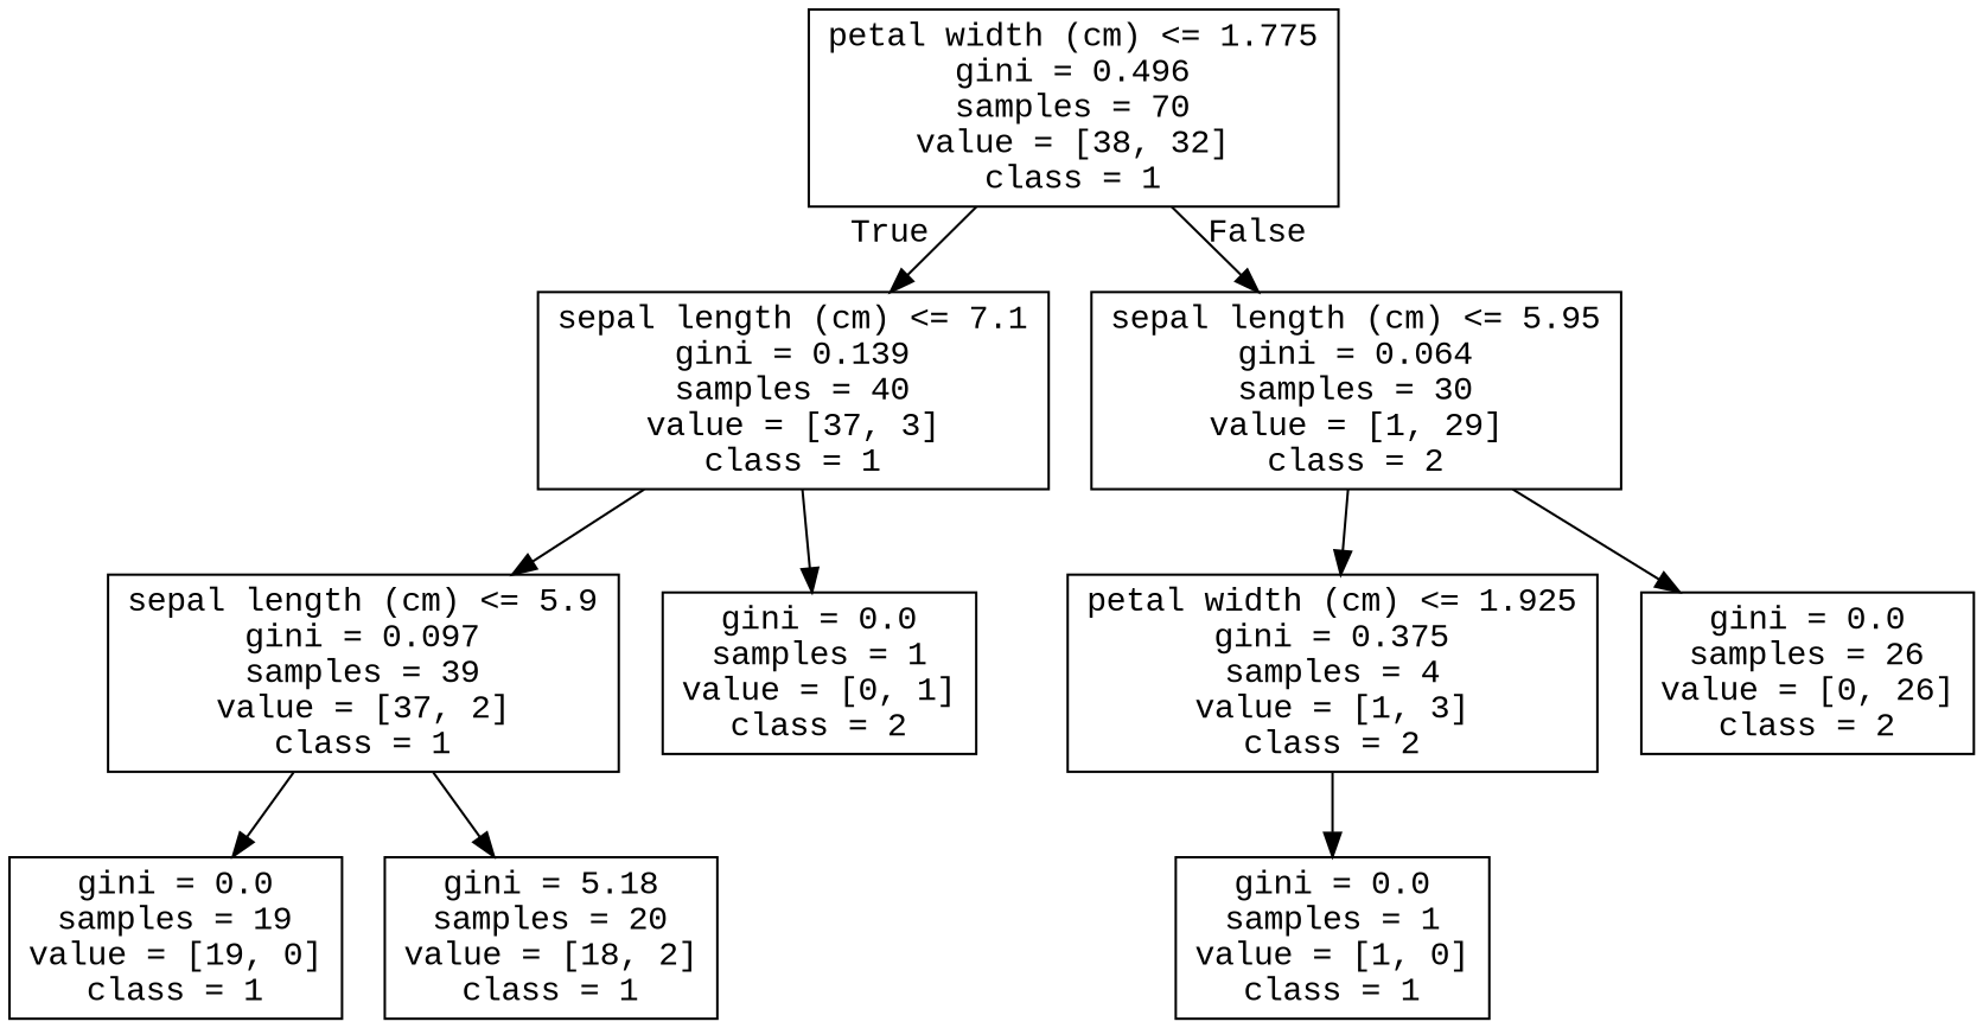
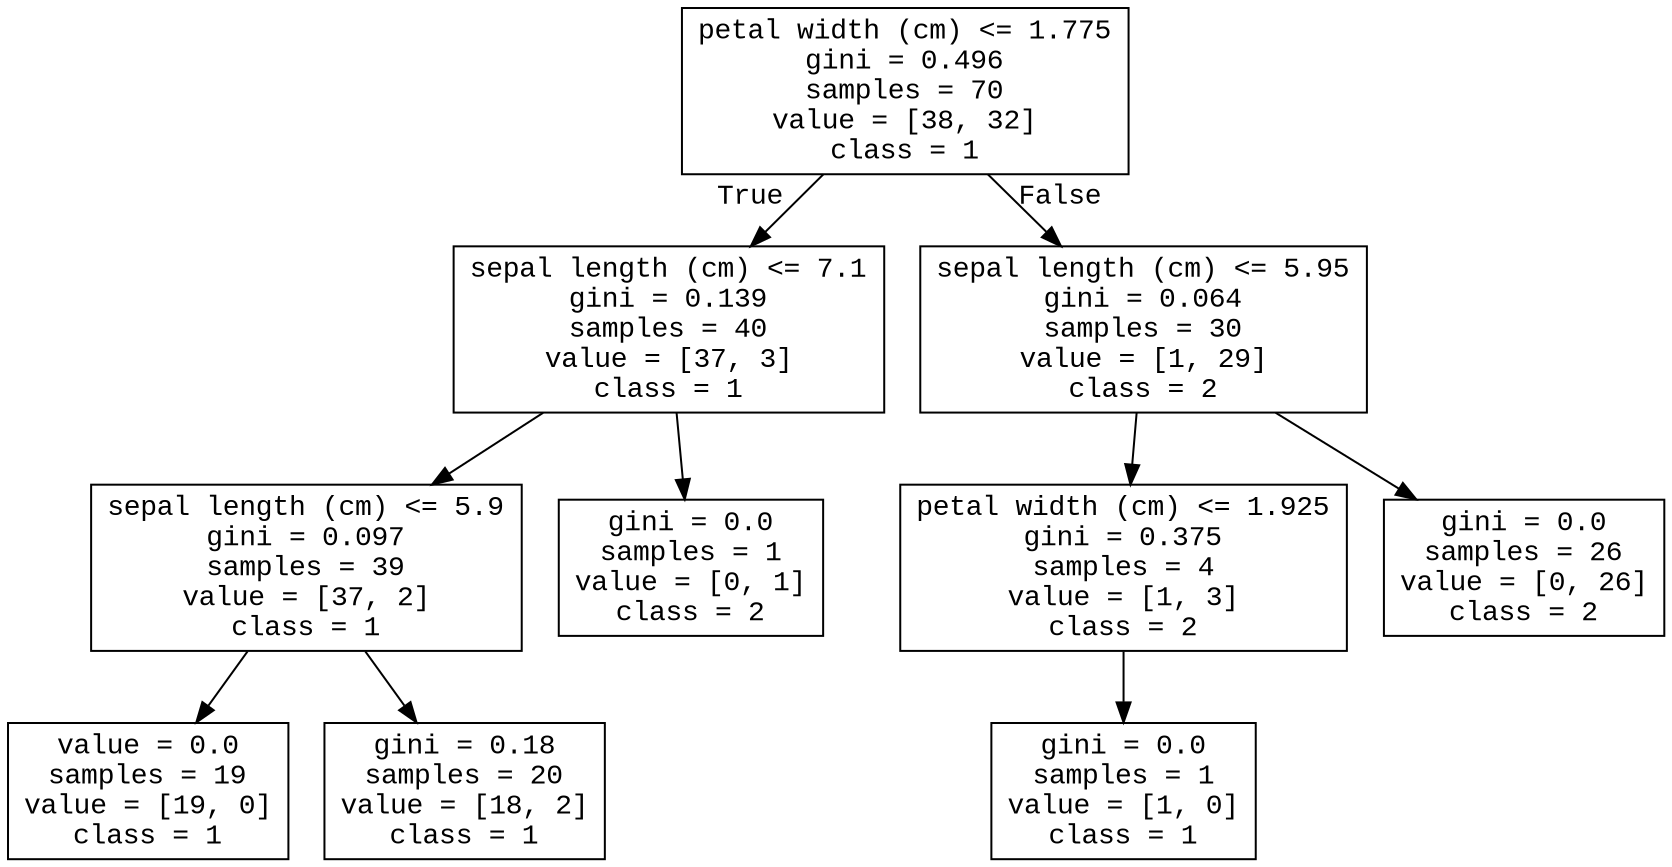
  digraph {
    fontname="Liberation Mono"
    node [fontname="Liberation Mono" shape=box]
    edge [fontname="Liberation Mono"]
    n1 [label="petal width (cm) <= 1.775\ngini = 0.496\nsamples = 70\nvalue = [38, 32]\nclass = 1"]
    n2 [label="sepal length (cm) <= 7.1\ngini = 0.139\nsamples = 40\nvalue = [37, 3]\nclass = 1"]
    n3 [label="sepal length (cm) <= 5.95\ngini = 0.064\nsamples = 30\nvalue = [1, 29]\nclass = 2"]
    n4 [label="sepal length (cm) <= 5.9\ngini = 0.097\nsamples = 39\nvalue = [37, 2]\nclass = 1"]
    n5 [label="gini = 0.0\nsamples = 1\nvalue = [0, 1]\nclass = 2"]
    n6 [label="petal width (cm) <= 1.925\ngini = 0.375\nsamples = 4\nvalue = [1, 3]\nclass = 2"]
    n7 [label="gini = 0.0\nsamples = 26\nvalue = [0, 26]\nclass = 2"]
-   n8 [label="gini = 0.0\nsamples = 19\nvalue = [19, 0]\nclass = 1"]
-   n9 [label="gini = 5.18\nsamples = 20\nvalue = [18, 2]\nclass = 1"]
+   n8 [label="value = 0.0\nsamples = 19\nvalue = [19, 0]\nclass = 1"]
+   n9 [label="gini = 0.18\nsamples = 20\nvalue = [18, 2]\nclass = 1"]
    n10 [label="gini = 0.0\nsamples = 1\nvalue = [1, 0]\nclass = 1"]
    n1 -> n2 [headlabel=True labelangle=45 labeldistance=2.5]
    n1 -> n3 [headlabel=False labelangle=-45 labeldistance=2.5]
    n2 -> n4
    n2 -> n5
    n3 -> n6
    n3 -> n7
    n4 -> n8
    n4 -> n9
    n6 -> n10
  }
